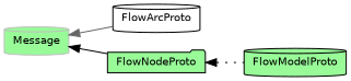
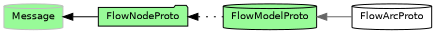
  digraph {
    rankdir=LR
    node [color=black fillcolor=palegreen fontname=Helvetica fontsize=10 shape=cylinder style=filled]
    edge [color=black dir=back fontname=Helvetica fontsize=10 labelfontname=Helvetica labelfontsize=10 style=solid]
    n1 [color=grey75 height=0.2 label=Message width=0.4]
    n2 [fillcolor=white height=0.2 label=FlowArcProto width=0.4]
    n3 [height=0.2 label=FlowNodeProto shape=folder width=0.4]
    n4 [height=0.2 label=FlowModelProto width=0.4]
-   n1 -> n2 [color=gray40]
+   n4 -> n2 [color=gray40]
    n1 -> n3
    n3 -> n4 [style=dotted]
  }
